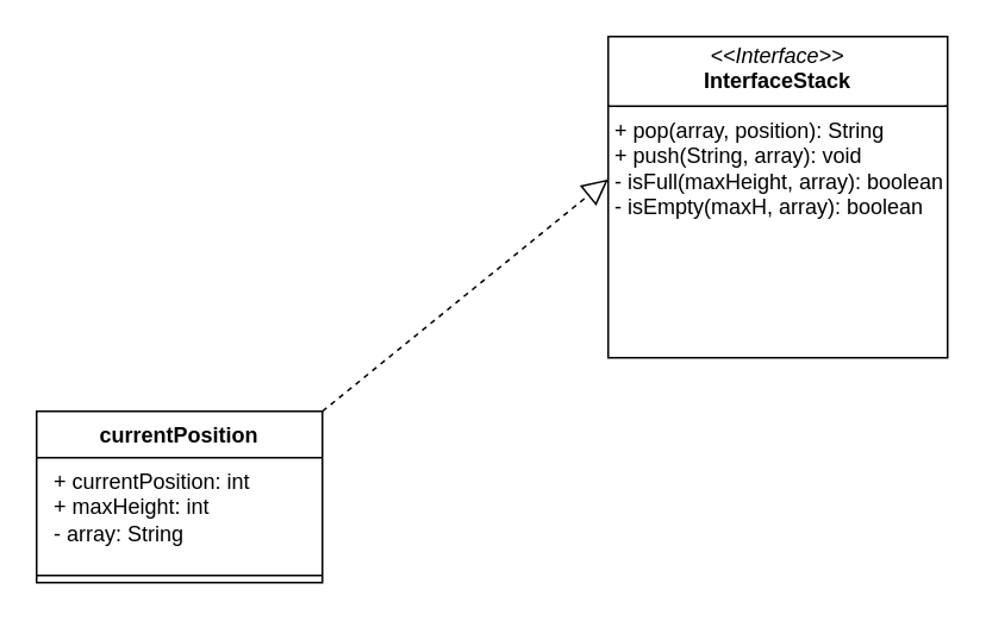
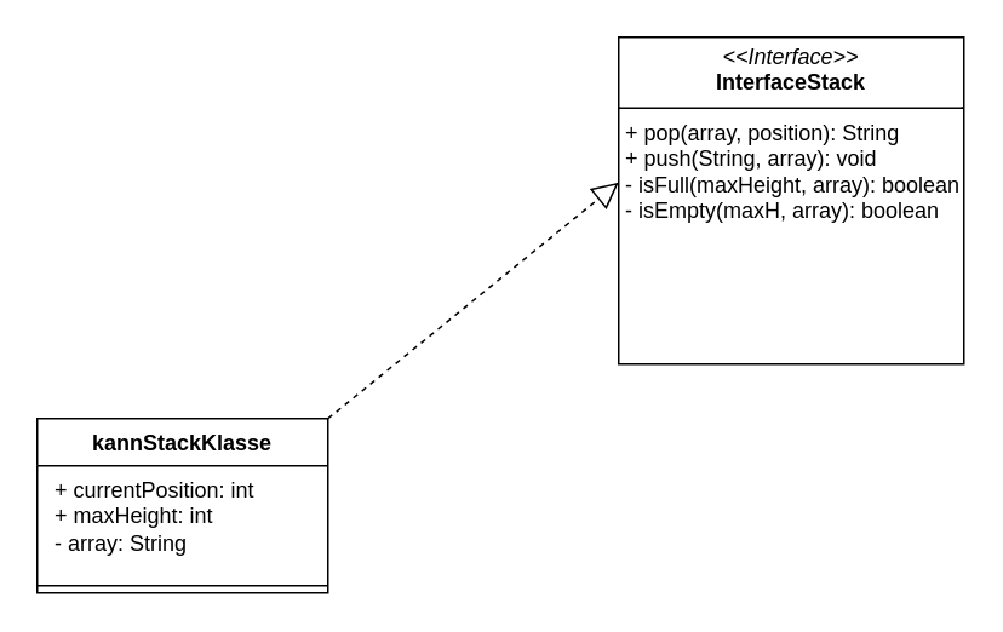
  <mxCell id="0" />
  <mxCell id="1" parent="0" />
- <mxCell id="2" value="currentPosition" style="swimlane;fontStyle=1;align=center;verticalAlign=top;childLayout=stackLayout;horizontal=1;startSize=26;horizontalStack=0;resizeParent=1;resizeParentMax=0;resizeLast=0;collapsible=1;marginBottom=0;whiteSpace=wrap;html=1;" vertex="1" parent="1"><mxGeometry x="20" y="230" width="160" height="96" as="geometry" /></mxCell>
+ <mxCell id="2" value="kannStackKlasse" style="swimlane;fontStyle=1;align=center;verticalAlign=top;childLayout=stackLayout;horizontal=1;startSize=26;horizontalStack=0;resizeParent=1;resizeParentMax=0;resizeLast=0;collapsible=1;marginBottom=0;whiteSpace=wrap;html=1;" vertex="1" parent="1"><mxGeometry x="20" y="230" width="160" height="96" as="geometry" /></mxCell>
  <mxCell id="3" value="&lt;p style=&quot;margin: 0px 0px 0px 4px;&quot;&gt;+ currentPosition: int&lt;br&gt;+ maxHeight: int&lt;/p&gt;&lt;p style=&quot;margin: 0px 0px 0px 4px;&quot;&gt;- array: String&lt;/p&gt;" style="text;strokeColor=none;fillColor=none;align=left;verticalAlign=top;spacingLeft=4;spacingRight=4;overflow=hidden;rotatable=0;points=[[0,0.5],[1,0.5]];portConstraint=eastwest;whiteSpace=wrap;html=1;" vertex="1" parent="2"><mxGeometry y="26" width="160" height="62" as="geometry" /></mxCell>
  <mxCell id="4" value="" style="line;strokeWidth=1;fillColor=none;align=left;verticalAlign=middle;spacingTop=-1;spacingLeft=3;spacingRight=3;rotatable=0;labelPosition=right;points=[];portConstraint=eastwest;strokeColor=inherit;" vertex="1" parent="2"><mxGeometry y="88" width="160" height="8" as="geometry" /></mxCell>
  <mxCell id="5" value="&lt;p style=&quot;margin:0px;margin-top:4px;text-align:center;&quot;&gt;&lt;i&gt;&amp;lt;&amp;lt;Interface&amp;gt;&amp;gt;&lt;/i&gt;&lt;br&gt;&lt;b&gt;InterfaceStack&lt;/b&gt;&lt;/p&gt;&lt;hr size=&quot;1&quot; style=&quot;border-style:solid;&quot;&gt;&lt;p style=&quot;margin:0px;margin-left:4px;&quot;&gt;&lt;/p&gt;&lt;p style=&quot;margin:0px;margin-left:4px;&quot;&gt;+ pop(array, position): String&lt;br&gt;+ push(String, array): void&lt;/p&gt;&lt;p style=&quot;margin:0px;margin-left:4px;&quot;&gt;- isFull(maxHeight, array): boolean&lt;/p&gt;&lt;p style=&quot;margin:0px;margin-left:4px;&quot;&gt;- isEmpty(maxH, array): boolean&lt;/p&gt;&lt;p style=&quot;margin:0px;margin-left:4px;&quot;&gt;&lt;br&gt;&lt;/p&gt;" style="verticalAlign=top;align=left;overflow=fill;html=1;whiteSpace=wrap;" vertex="1" parent="1"><mxGeometry x="340" y="20" width="190" height="180" as="geometry" /></mxCell>
  <mxCell id="6" value="" style="endArrow=block;dashed=1;endFill=0;endSize=12;html=1;rounded=0;" edge="1" parent="1"><mxGeometry width="160" relative="1" as="geometry"><mxPoint x="180" y="230" as="sourcePoint" /><mxPoint x="340" y="100" as="targetPoint" /></mxGeometry></mxCell>
